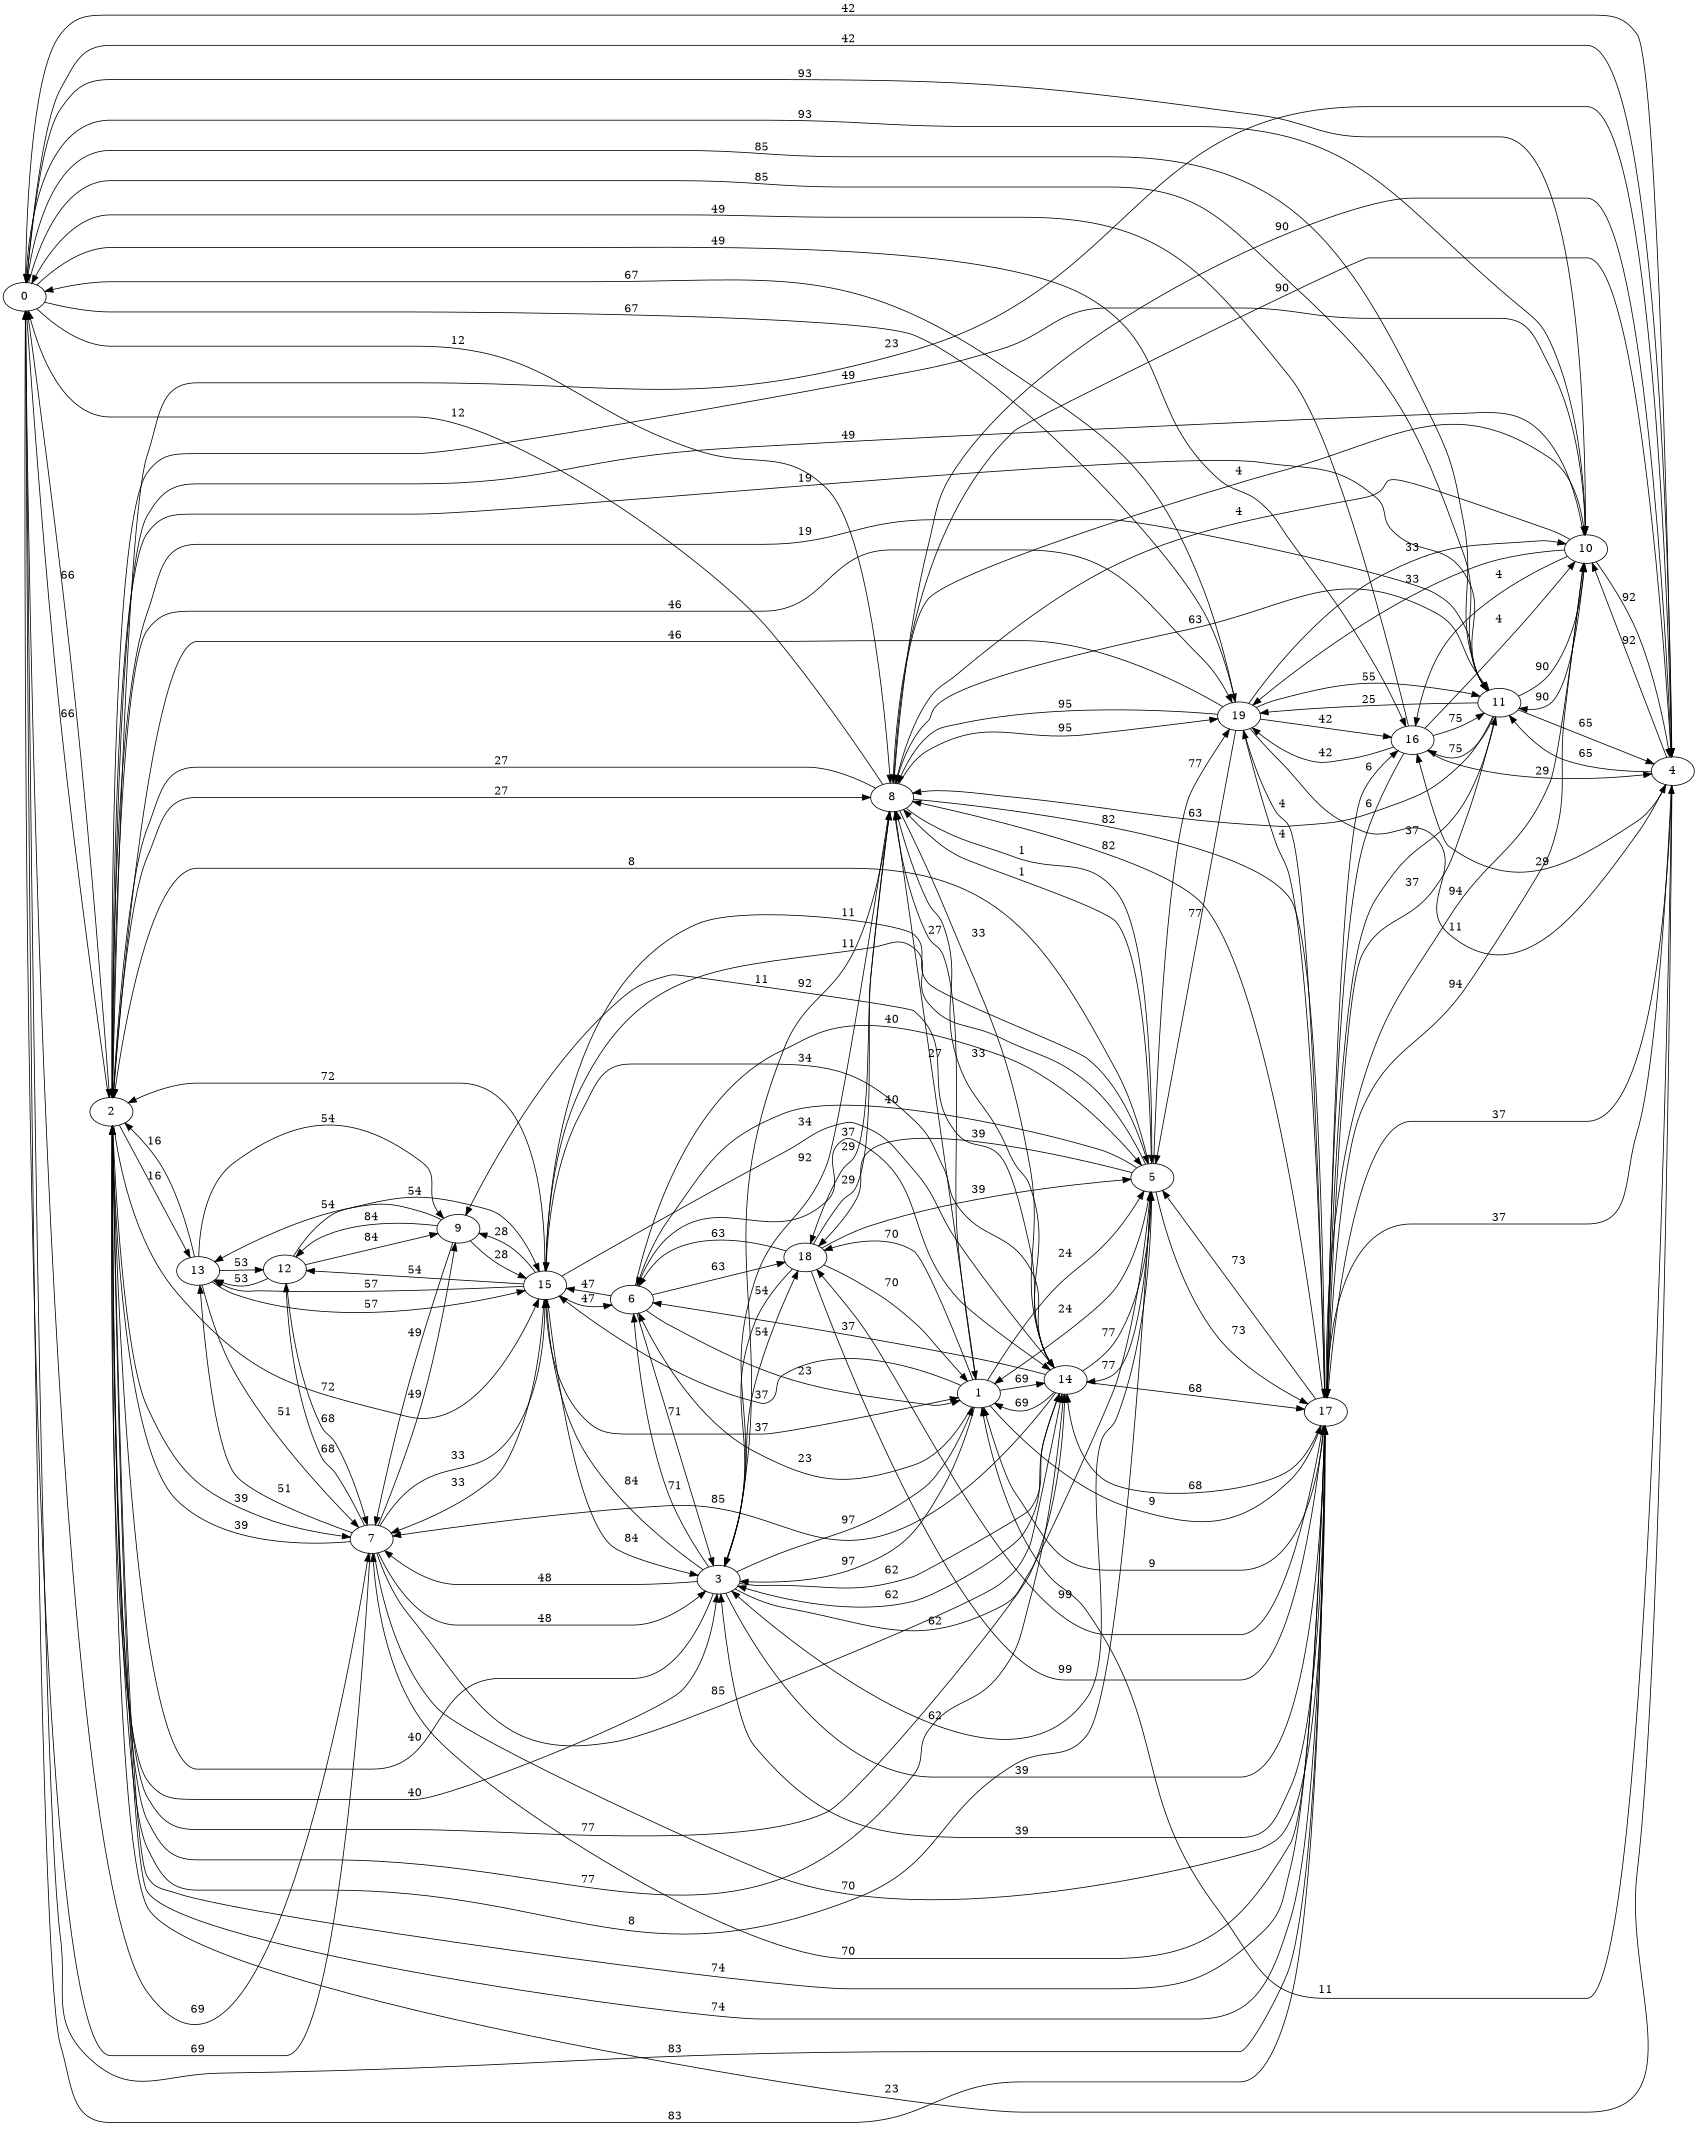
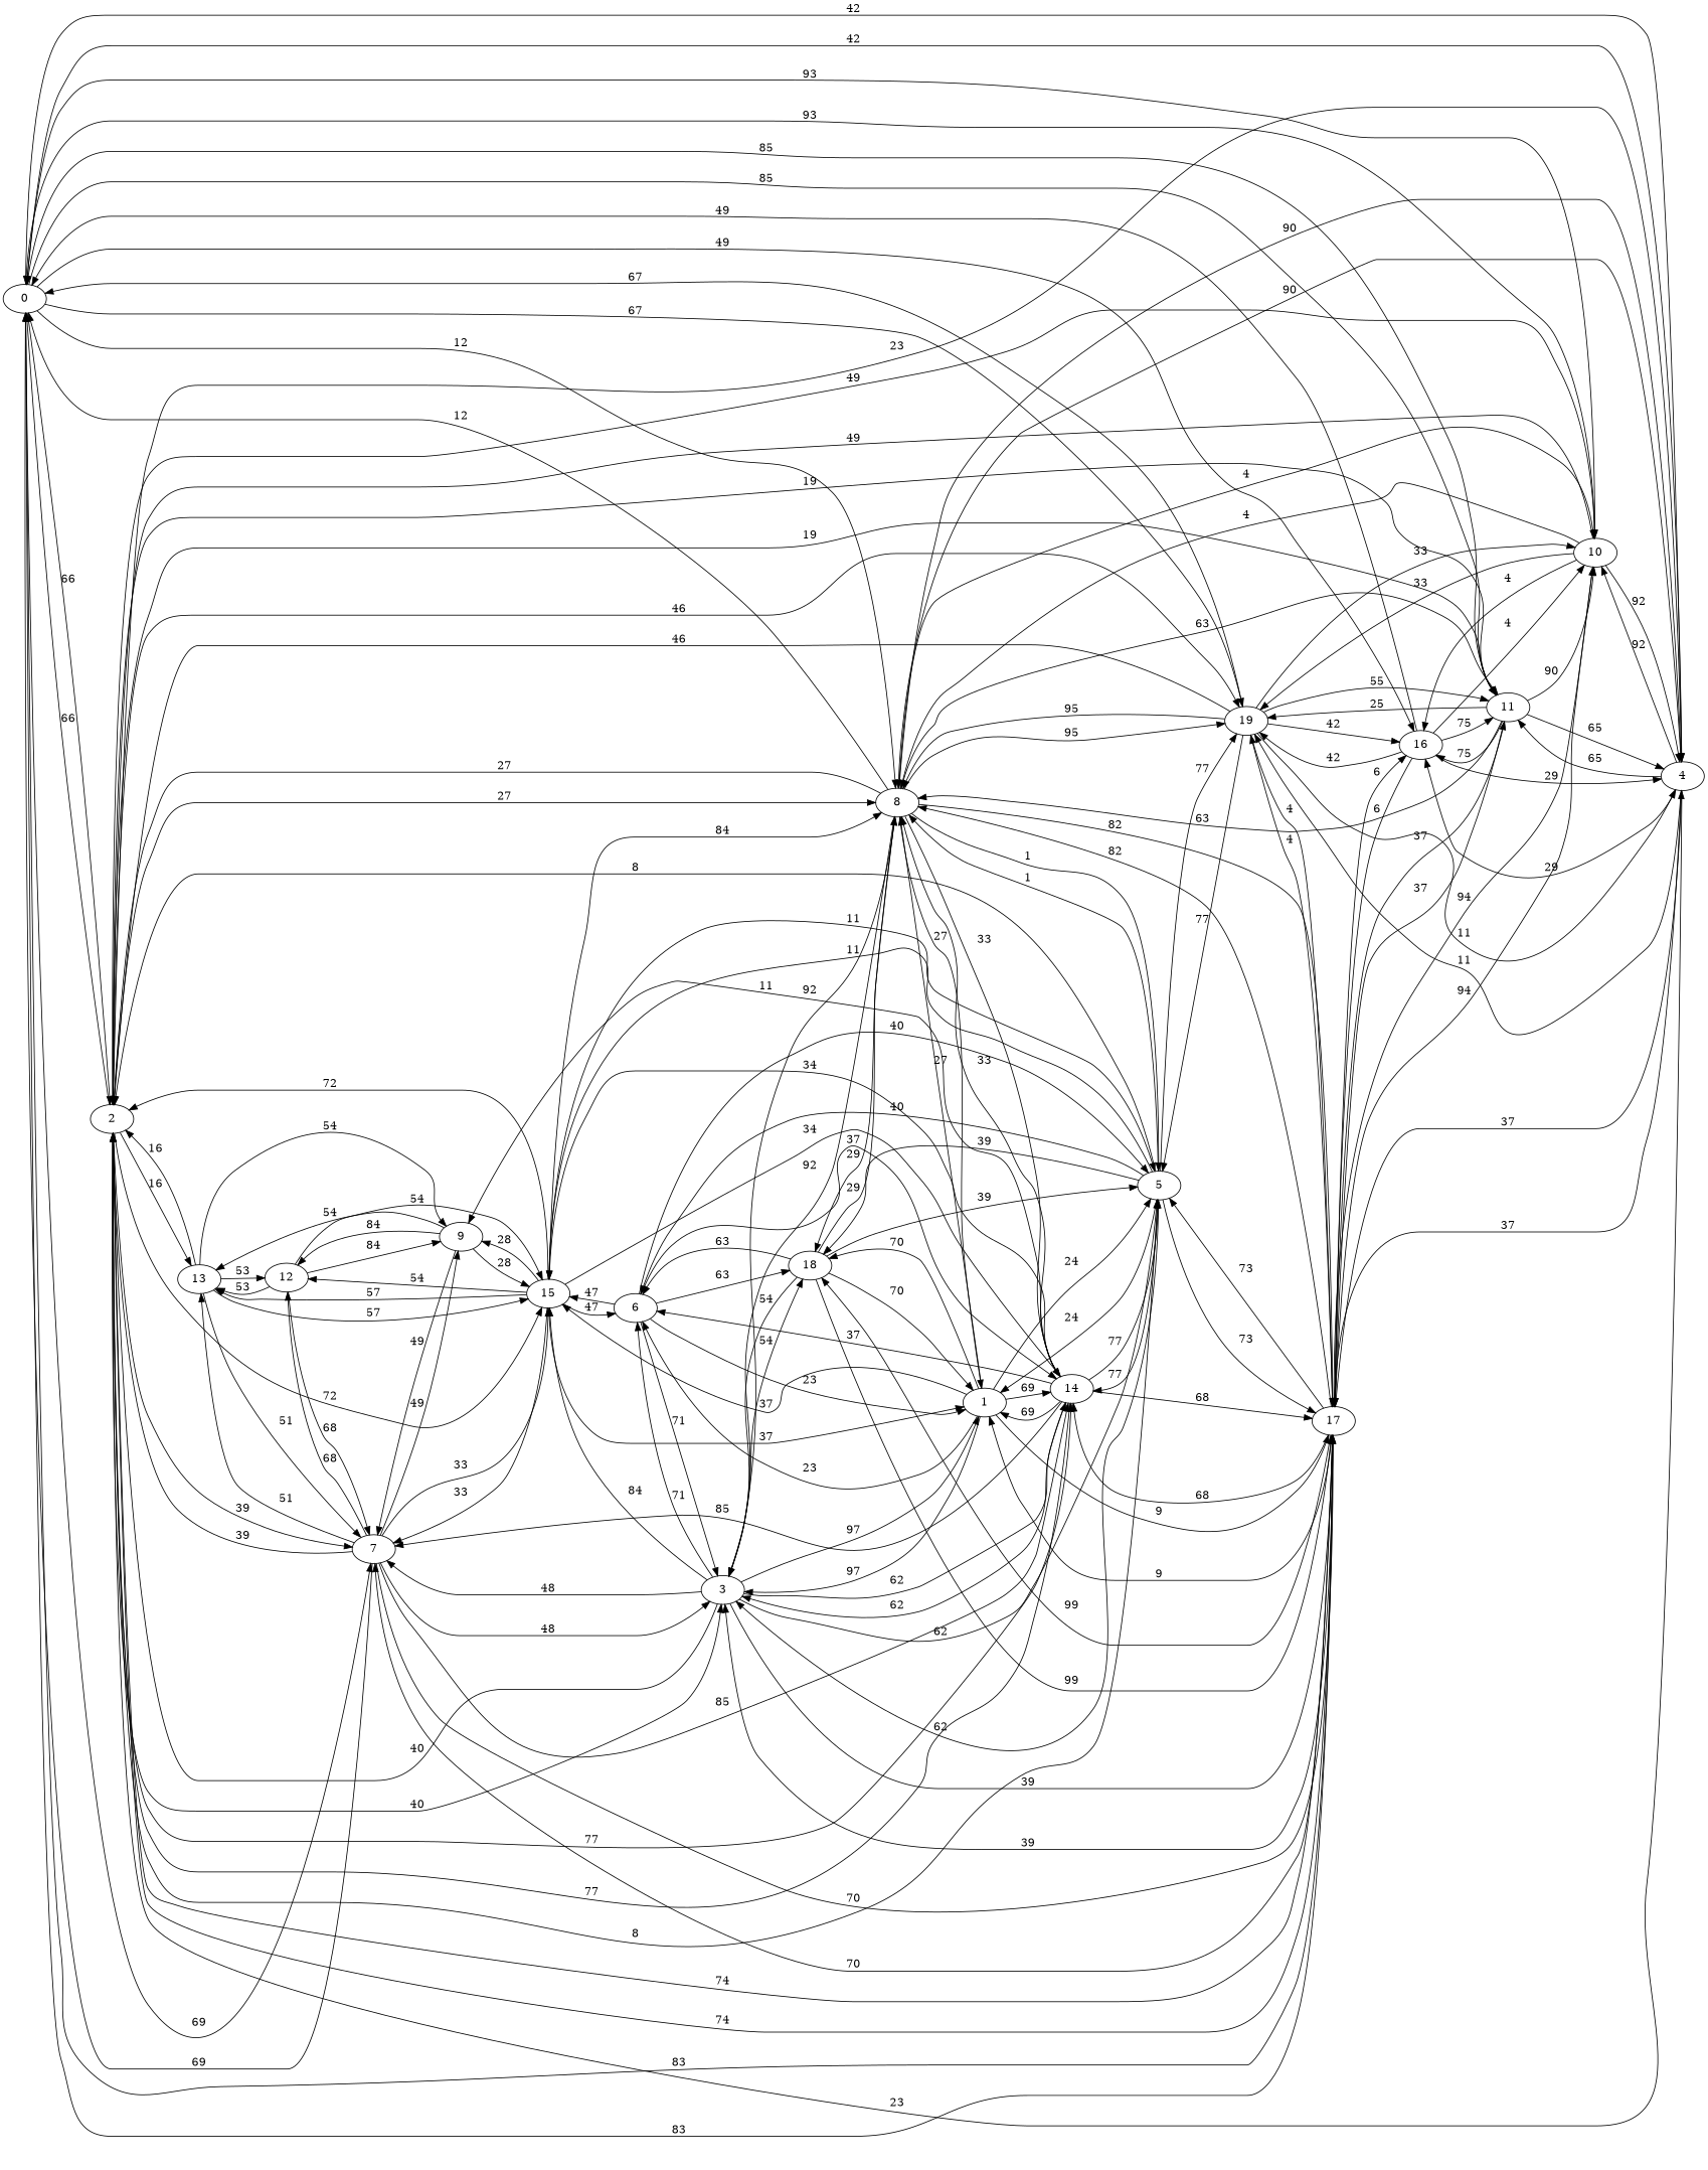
  digraph {
    rankdir=LR
    0
    2
    4
    7
    8
    10
    11
    16
    17
    19
    3
    5
    14
    15
    13
    9
    12
    1
    18
    6
    0 -> 2 [label=66]
    0 -> 4 [label=42]
    0 -> 7 [label=69]
    0 -> 8 [label=12]
    0 -> 10 [label=93]
    0 -> 11 [label=85]
    0 -> 16 [label=49]
    0 -> 17 [label=83]
    0 -> 19 [label=67]
    2 -> 0 [label=66]
    2 -> 4 [label=23]
    2 -> 7 [label=39]
    2 -> 8 [label=27]
    2 -> 10 [label=49]
    2 -> 11 [label=19]
    2 -> 17 [label=74]
    2 -> 19 [label=46]
    2 -> 3 [label=40]
    2 -> 5 [label=8]
    2 -> 14 [label=77]
    2 -> 15 [label=72]
    2 -> 13 [label=16]
    4 -> 0 [label=42]
    4 -> 2 [label=23]
    4 -> 8 [label=90]
    4 -> 10 [label=92]
    4 -> 11 [label=65]
    4 -> 16 [label=29]
    4 -> 17 [label=37]
-   4 -> 1 [label=11]
+   4 -> 19 [label=11]
    7 -> 0 [label=69]
    7 -> 2 [label=39]
    7 -> 17 [label=70]
    7 -> 3 [label=48]
    7 -> 14 [label=85]
    7 -> 15 [label=33]
    7 -> 13 [label=51]
    7 -> 9 [label=49]
    7 -> 12 [label=68]
    8 -> 0 [label=12]
    8 -> 2 [label=27]
    8 -> 4 [label=90]
    8 -> 10 [label=4]
    8 -> 11 [label=63]
    8 -> 17 [label=82]
    8 -> 19 [label=95]
    8 -> 3 [label=92]
    8 -> 5 [label=1]
    8 -> 14 [label=33]
    8 -> 1 [label=27]
    8 -> 18 [label=29]
    10 -> 0 [label=93]
    10 -> 2 [label=49]
    10 -> 4 [label=92]
    10 -> 8 [label=4]
-   10 -> 11 [label=90]
    10 -> 16 [label=4]
    10 -> 17 [label=94]
    10 -> 19 [label=33]
    11 -> 0 [label=85]
    11 -> 2 [label=19]
    11 -> 4 [label=65]
    11 -> 8 [label=63]
    11 -> 10 [label=90]
    11 -> 16 [label=75]
    11 -> 17 [label=37]
    11 -> 19 [label=25]
    16 -> 0 [label=49]
    16 -> 4 [label=29]
    16 -> 10 [label=4]
    16 -> 11 [label=75]
    16 -> 17 [label=6]
    16 -> 19 [label=42]
    17 -> 0 [label=83]
    17 -> 2 [label=74]
    17 -> 4 [label=37]
    17 -> 7 [label=70]
    17 -> 8 [label=82]
    17 -> 10 [label=94]
    17 -> 11 [label=37]
    17 -> 16 [label=6]
    17 -> 19 [label=4]
    17 -> 3 [label=39]
    17 -> 5 [label=73]
    17 -> 14 [label=68]
    17 -> 1 [label=9]
    17 -> 18 [label=99]
    19 -> 0 [label=67]
    19 -> 2 [label=46]
    19 -> 4 [label=11]
    19 -> 8 [label=95]
    19 -> 10 [label=33]
    19 -> 11 [label=55]
    19 -> 16 [label=42]
    19 -> 17 [label=4]
    19 -> 5 [label=77]
    3 -> 2 [label=40]
    3 -> 7 [label=48]
    3 -> 8 [label=92]
    3 -> 17 [label=39]
    3 -> 5 [label=62]
    3 -> 14 [label=62]
    3 -> 15 [label=84]
    3 -> 1 [label=97]
    3 -> 18 [label=54]
    3 -> 6 [label=71]
    5 -> 2 [label=8]
    5 -> 8 [label=1]
    5 -> 17 [label=73]
    5 -> 19 [label=77]
    5 -> 3 [label=62]
    5 -> 14 [label=77]
    5 -> 15 [label=11]
    5 -> 1 [label=24]
    5 -> 18 [label=39]
    5 -> 6 [label=40]
    14 -> 2 [label=77]
    14 -> 7 [label=85]
    14 -> 8 [label=33]
    14 -> 17 [label=68]
    14 -> 3 [label=62]
    14 -> 5 [label=77]
    14 -> 15 [label=34]
    14 -> 9 [label=11]
    14 -> 1 [label=69]
    14 -> 6 [label=37]
    15 -> 2 [label=72]
    15 -> 7 [label=33]
-   15 -> 3 [label=84]
+   15 -> 8 [label=84]
    15 -> 5 [label=11]
    15 -> 14 [label=34]
    15 -> 13 [label=57]
    15 -> 9 [label=28]
    15 -> 12 [label=54]
    15 -> 1 [label=37]
    15 -> 6 [label=47]
    13 -> 2 [label=16]
    13 -> 7 [label=51]
    13 -> 15 [label=57]
    13 -> 9 [label=54]
    13 -> 12 [label=53]
    9 -> 7 [label=49]
    9 -> 15 [label=28]
    9 -> 13 [label=54]
    9 -> 12 [label=84]
    12 -> 7 [label=68]
    12 -> 15 [label=54]
    12 -> 13 [label=53]
    12 -> 9 [label=84]
    1 -> 8 [label=27]
    1 -> 17 [label=9]
    1 -> 3 [label=97]
    1 -> 5 [label=24]
    1 -> 14 [label=69]
    1 -> 15 [label=37]
    1 -> 18 [label=70]
    1 -> 6 [label=23]
    18 -> 8 [label=29]
    18 -> 17 [label=99]
    18 -> 3 [label=54]
    18 -> 5 [label=39]
    18 -> 1 [label=70]
    18 -> 6 [label=63]
    6 -> 3 [label=71]
    6 -> 5 [label=40]
    6 -> 14 [label=37]
    6 -> 15 [label=47]
    6 -> 1 [label=23]
    6 -> 18 [label=63]
  }
